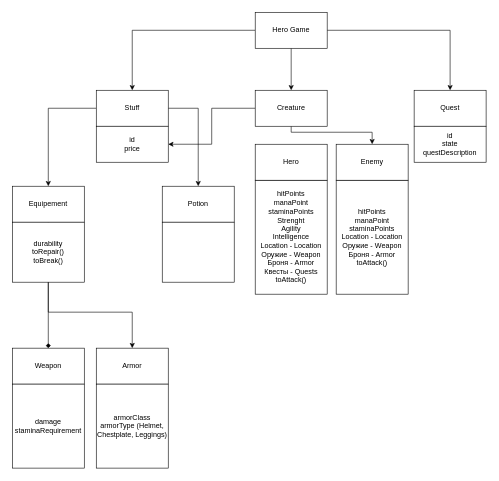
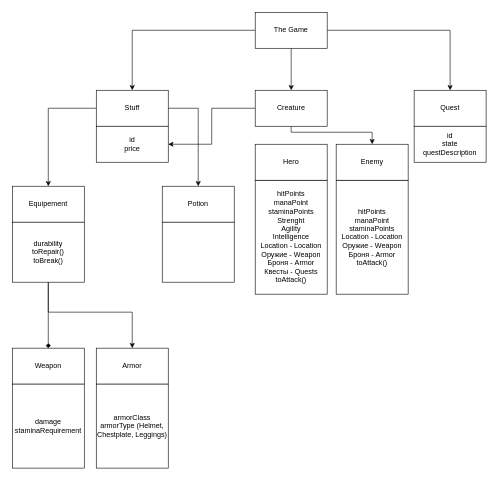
  <mxCell id="0" />
  <mxCell id="1" parent="0" />
  <mxCell id="2" value="" style="group" parent="1" vertex="1" connectable="0"><mxGeometry x="160" y="580" width="120" height="200" as="geometry" /></mxCell>
  <mxCell id="3" value="Armor" style="rounded=0;whiteSpace=wrap;html=1;" parent="2" vertex="1"><mxGeometry width="120" height="60" as="geometry" /></mxCell>
  <mxCell id="4" value="armorClass&lt;br&gt;armorType (Helmet, Chestplate, Leggings)" style="rounded=0;whiteSpace=wrap;html=1;" parent="2" vertex="1"><mxGeometry y="60" width="120" height="140" as="geometry" /></mxCell>
  <mxCell id="5" style="edgeStyle=orthogonalEdgeStyle;rounded=0;orthogonalLoop=1;jettySize=auto;html=1;" parent="1" source="8" target="20" edge="1"><mxGeometry relative="1" as="geometry" /></mxCell>
  <mxCell id="6" style="edgeStyle=orthogonalEdgeStyle;rounded=0;orthogonalLoop=1;jettySize=auto;html=1;" parent="1" source="8" target="29" edge="1"><mxGeometry relative="1" as="geometry" /></mxCell>
  <mxCell id="7" value="" style="edgeStyle=orthogonalEdgeStyle;rounded=0;orthogonalLoop=1;jettySize=auto;html=1;" parent="1" source="8" target="36" edge="1"><mxGeometry relative="1" as="geometry" /></mxCell>
- <mxCell id="8" value="Hero Game" style="rounded=0;whiteSpace=wrap;html=1;" parent="1" vertex="1"><mxGeometry x="425" y="20" width="120" height="60" as="geometry" /></mxCell>
+ <mxCell id="8" value="The Game" style="rounded=0;whiteSpace=wrap;html=1;" parent="1" vertex="1"><mxGeometry x="425" y="20" width="120" height="60" as="geometry" /></mxCell>
  <mxCell id="9" style="edgeStyle=orthogonalEdgeStyle;rounded=0;orthogonalLoop=1;jettySize=auto;html=1;" parent="1" source="20" target="17" edge="1"><mxGeometry relative="1" as="geometry" /></mxCell>
  <mxCell id="10" style="edgeStyle=orthogonalEdgeStyle;rounded=0;orthogonalLoop=1;jettySize=auto;html=1;entryX=0.5;entryY=0;entryDx=0;entryDy=0;" parent="1" source="20" target="14" edge="1"><mxGeometry relative="1" as="geometry"><Array as="points"><mxPoint x="330" y="180" /></Array></mxGeometry></mxCell>
  <mxCell id="11" style="edgeStyle=orthogonalEdgeStyle;rounded=0;orthogonalLoop=1;jettySize=auto;html=1;endArrow=diamond;" parent="1" source="17" target="23" edge="1"><mxGeometry relative="1" as="geometry" /></mxCell>
  <mxCell id="12" style="edgeStyle=orthogonalEdgeStyle;rounded=0;orthogonalLoop=1;jettySize=auto;html=1;" parent="1" source="17" target="3" edge="1"><mxGeometry relative="1" as="geometry"><Array as="points"><mxPoint x="80" y="520" /><mxPoint x="220" y="520" /></Array></mxGeometry></mxCell>
  <mxCell id="13" value="" style="group" parent="1" vertex="1" connectable="0"><mxGeometry x="270" y="310" width="120" height="160" as="geometry" /></mxCell>
  <mxCell id="14" value="Potion" style="rounded=0;whiteSpace=wrap;html=1;" parent="13" vertex="1"><mxGeometry width="120" height="60" as="geometry" /></mxCell>
  <mxCell id="15" value="" style="rounded=0;whiteSpace=wrap;html=1;" parent="13" vertex="1"><mxGeometry y="60" width="120" height="100" as="geometry" /></mxCell>
  <mxCell id="16" value="" style="group" parent="1" vertex="1" connectable="0"><mxGeometry x="20" y="310" width="120" height="160" as="geometry" /></mxCell>
  <mxCell id="17" value="Equipement" style="rounded=0;whiteSpace=wrap;html=1;" parent="16" vertex="1"><mxGeometry width="120" height="60" as="geometry" /></mxCell>
  <mxCell id="18" value="durability&lt;br&gt;toRepair()&lt;br&gt;toBreak()" style="rounded=0;whiteSpace=wrap;html=1;" parent="16" vertex="1"><mxGeometry y="60" width="120" height="100" as="geometry" /></mxCell>
  <mxCell id="19" value="" style="group" parent="1" vertex="1" connectable="0"><mxGeometry x="160" y="150" width="120" height="120" as="geometry" /></mxCell>
  <mxCell id="20" value="Stuff" style="rounded=0;whiteSpace=wrap;html=1;" parent="19" vertex="1"><mxGeometry width="120" height="60" as="geometry" /></mxCell>
  <mxCell id="21" value="id&lt;br&gt;price" style="rounded=0;whiteSpace=wrap;html=1;" parent="19" vertex="1"><mxGeometry y="60" width="120" height="60" as="geometry" /></mxCell>
  <mxCell id="22" value="" style="group" parent="1" vertex="1" connectable="0"><mxGeometry x="20" y="580" width="120" height="200" as="geometry" /></mxCell>
  <mxCell id="23" value="Weapon" style="rounded=0;whiteSpace=wrap;html=1;" parent="22" vertex="1"><mxGeometry width="120" height="60" as="geometry" /></mxCell>
  <mxCell id="24" value="damage&lt;br&gt;staminaRequirement" style="rounded=0;whiteSpace=wrap;html=1;" parent="22" vertex="1"><mxGeometry y="60" width="120" height="140" as="geometry" /></mxCell>
  <mxCell id="25" value="" style="group" parent="1" vertex="1" connectable="0"><mxGeometry x="425" y="240" width="120" height="250" as="geometry" /></mxCell>
  <mxCell id="26" value="hitPoints&lt;br&gt;manaPoint&lt;br&gt;staminaPoints&lt;br&gt;Strenght&lt;br&gt;Agility&lt;br&gt;Intelligence&lt;br&gt;Location - Location&lt;br&gt;Оружие - Weapon&lt;br&gt;Броня - Armor&lt;br&gt;Квесты - Quests&lt;br&gt;toAttack()" style="rounded=0;whiteSpace=wrap;html=1;" parent="25" vertex="1"><mxGeometry y="60" width="120" height="190" as="geometry" /></mxCell>
  <mxCell id="27" value="Hero" style="rounded=0;whiteSpace=wrap;html=1;" parent="25" vertex="1"><mxGeometry width="120" height="60" as="geometry" /></mxCell>
  <mxCell id="28" value="" style="group" parent="1" vertex="1" connectable="0"><mxGeometry x="690" y="150" width="120" height="120" as="geometry" /></mxCell>
  <mxCell id="29" value="Quest" style="rounded=0;whiteSpace=wrap;html=1;" parent="28" vertex="1"><mxGeometry width="120" height="60" as="geometry" /></mxCell>
  <mxCell id="30" value="id&lt;br&gt;state&lt;br&gt;questDescription" style="rounded=0;whiteSpace=wrap;html=1;" parent="28" vertex="1"><mxGeometry y="60" width="120" height="60" as="geometry" /></mxCell>
  <mxCell id="31" value="" style="group" parent="1" vertex="1" connectable="0"><mxGeometry x="560" y="240" width="120" height="250" as="geometry" /></mxCell>
  <mxCell id="32" value="hitPoints&lt;br&gt;manaPoint&lt;br&gt;staminaPoints&lt;br&gt;Location - Location&lt;br&gt;Оружие - Weapon&lt;br&gt;Броня - Armor&lt;br&gt;toAttack()" style="rounded=0;whiteSpace=wrap;html=1;" parent="31" vertex="1"><mxGeometry y="60" width="120" height="190" as="geometry" /></mxCell>
  <mxCell id="33" value="Enemy" style="rounded=0;whiteSpace=wrap;html=1;" parent="31" vertex="1"><mxGeometry width="120" height="60" as="geometry" /></mxCell>
  <mxCell id="34" value="" style="edgeStyle=orthogonalEdgeStyle;rounded=0;orthogonalLoop=1;jettySize=auto;html=1;" parent="1" source="36" target="21" edge="1"><mxGeometry relative="1" as="geometry" /></mxCell>
  <mxCell id="35" style="edgeStyle=orthogonalEdgeStyle;rounded=0;orthogonalLoop=1;jettySize=auto;html=1;" parent="1" source="36" target="33" edge="1"><mxGeometry relative="1" as="geometry"><Array as="points"><mxPoint x="485" y="220" /><mxPoint x="620" y="220" /></Array></mxGeometry></mxCell>
  <mxCell id="36" value="Creature" style="rounded=0;whiteSpace=wrap;html=1;" parent="1" vertex="1"><mxGeometry x="425" y="150" width="120" height="60" as="geometry" /></mxCell>
